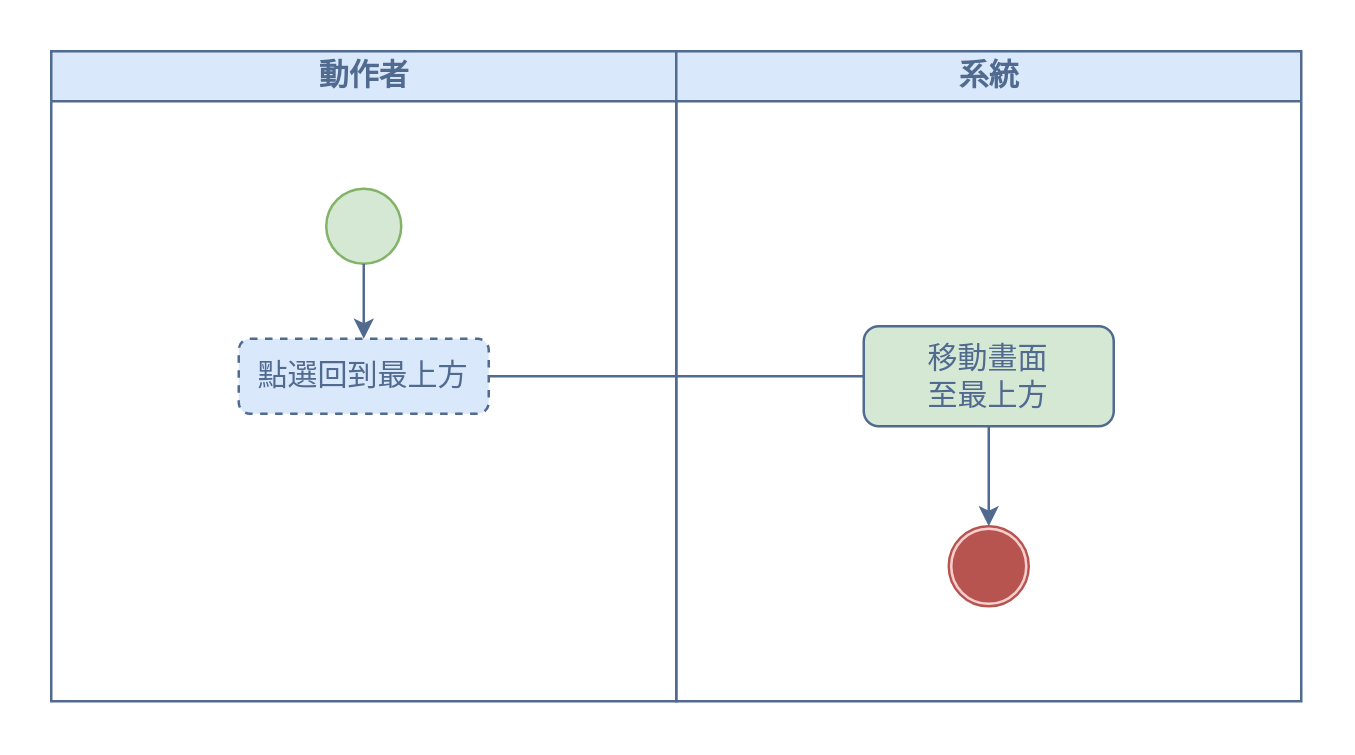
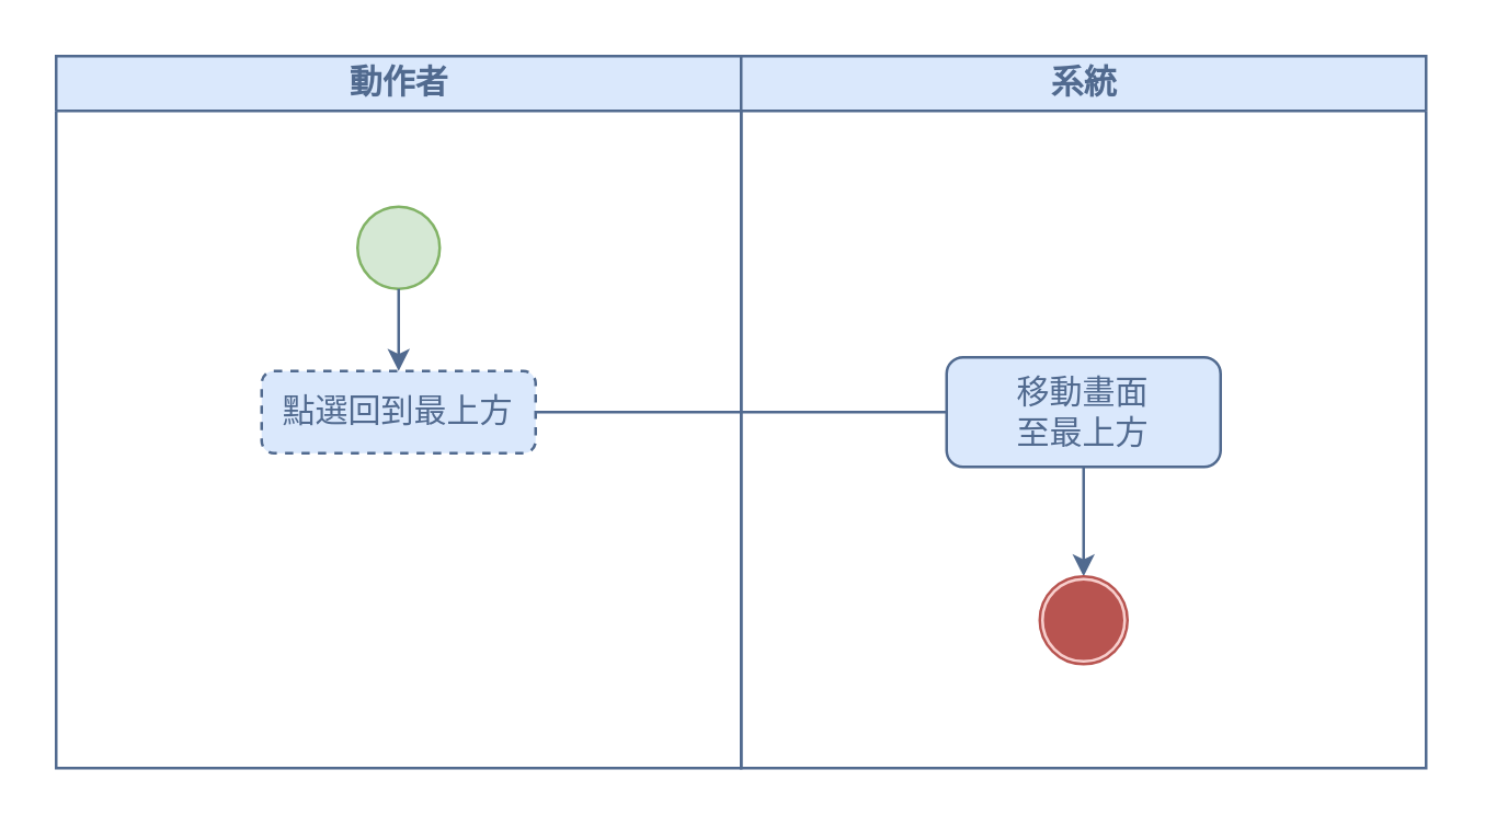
  <mxCell id="0" />
  <mxCell id="1" parent="0" />
  <mxCell id="2" value="&lt;font color=&quot;#516a8f&quot;&gt;動作者&lt;/font&gt;" style="swimlane;html=1;startSize=20;fillColor=#dae8fc;strokeColor=#516A8F;" parent="1" vertex="1"><mxGeometry x="20" y="20" width="250" height="260" as="geometry" /></mxCell>
  <mxCell id="3" value="&lt;font color=&quot;#516a8f&quot;&gt;點選回到最上方&lt;/font&gt;" style="rounded=1;whiteSpace=wrap;html=1;shadow=0;comic=0;labelBackgroundColor=none;strokeWidth=1;fontFamily=Verdana;fontSize=12;align=center;arcSize=15;fillColor=#dae8fc;strokeColor=#516A8F;glass=0;dashed=1;" parent="2" vertex="1"><mxGeometry x="75" y="115" width="100" height="30" as="geometry" /></mxCell>
  <mxCell id="4" value="" style="ellipse;whiteSpace=wrap;html=1;rounded=0;shadow=0;comic=0;labelBackgroundColor=none;strokeWidth=1;fillColor=#d5e8d4;fontFamily=Verdana;fontSize=12;align=center;strokeColor=#82b366;" parent="2" vertex="1"><mxGeometry x="110" y="55" width="30" height="30" as="geometry" /></mxCell>
  <mxCell id="5" style="edgeStyle=none;rounded=0;html=1;labelBackgroundColor=none;startArrow=none;startFill=0;startSize=5;endArrow=classic;endFill=1;endSize=5;jettySize=auto;orthogonalLoop=1;strokeWidth=1;fontFamily=Verdana;fontSize=12;exitX=0.5;exitY=1;exitDx=0;exitDy=0;strokeColor=#516A8F;arcSize=20;entryX=0.5;entryY=0;entryDx=0;entryDy=0;" parent="2" source="4" target="3" edge="1"><mxGeometry relative="1" as="geometry"><mxPoint x="-170.45" y="265.0" as="sourcePoint" /><mxPoint x="125" y="115" as="targetPoint" /></mxGeometry></mxCell>
  <mxCell id="6" value="&lt;font color=&quot;#516a8f&quot;&gt;系統&lt;/font&gt;" style="swimlane;html=1;startSize=20;fillColor=#dae8fc;strokeColor=#516A8F;" parent="1" vertex="1"><mxGeometry x="270" y="20" width="250" height="260" as="geometry" /></mxCell>
- <mxCell id="7" value="&lt;font color=&quot;#516a8f&quot;&gt;移動畫面&lt;br&gt;至最上方&lt;/font&gt;" style="rounded=1;whiteSpace=wrap;html=1;shadow=0;comic=0;labelBackgroundColor=none;strokeWidth=1;fontFamily=Verdana;fontSize=12;align=center;arcSize=15;fillColor=#d5e8d4;strokeColor=#516A8F;glass=0;" parent="6" vertex="1"><mxGeometry x="75" y="110" width="100" height="40" as="geometry" /></mxCell>
+ <mxCell id="7" value="&lt;font color=&quot;#516a8f&quot;&gt;移動畫面&lt;br&gt;至最上方&lt;/font&gt;" style="rounded=1;whiteSpace=wrap;html=1;shadow=0;comic=0;labelBackgroundColor=none;strokeWidth=1;fontFamily=Verdana;fontSize=12;align=center;arcSize=15;fillColor=#dae8fc;strokeColor=#516A8F;glass=0;" parent="6" vertex="1"><mxGeometry x="75" y="110" width="100" height="40" as="geometry" /></mxCell>
  <mxCell id="8" style="edgeStyle=none;rounded=0;html=1;labelBackgroundColor=none;startArrow=none;startFill=0;startSize=5;endArrow=classic;endFill=1;endSize=5;jettySize=auto;orthogonalLoop=1;strokeWidth=1;fontFamily=Verdana;fontSize=12;exitX=0.5;exitY=1;exitDx=0;exitDy=0;strokeColor=#516A8F;arcSize=20;entryX=0.5;entryY=0;entryDx=0;entryDy=0;" parent="6" source="7" target="11" edge="1"><mxGeometry relative="1" as="geometry"><mxPoint x="125" y="390" as="sourcePoint" /><mxPoint x="135" y="320" as="targetPoint" /></mxGeometry></mxCell>
  <mxCell id="9" value="" style="group" parent="6" vertex="1" connectable="0"><mxGeometry x="109" y="190" width="32" height="32" as="geometry" /></mxCell>
  <mxCell id="10" value="" style="ellipse;whiteSpace=wrap;html=1;aspect=fixed;fillColor=#b85450;strokeColor=#f8cecc;" parent="9" vertex="1"><mxGeometry x="1" y="1" width="30" height="30" as="geometry" /></mxCell>
  <mxCell id="11" value="" style="ellipse;whiteSpace=wrap;html=1;aspect=fixed;fillColor=none;strokeColor=#B85450;" parent="9" vertex="1"><mxGeometry width="32" height="32" as="geometry" /></mxCell>
  <mxCell id="12" style="edgeStyle=none;rounded=0;html=1;labelBackgroundColor=none;startArrow=none;startFill=0;startSize=5;endArrow=none;endFill=1;endSize=5;jettySize=auto;orthogonalLoop=1;strokeWidth=1;fontFamily=Verdana;fontSize=12;exitX=1;exitY=0.5;exitDx=0;exitDy=0;strokeColor=#516A8F;arcSize=20;entryX=0;entryY=0.5;entryDx=0;entryDy=0;" parent="1" source="3" target="7" edge="1"><mxGeometry relative="1" as="geometry"><mxPoint x="415" y="110" as="sourcePoint" /><mxPoint x="335" y="200" as="targetPoint" /></mxGeometry></mxCell>
